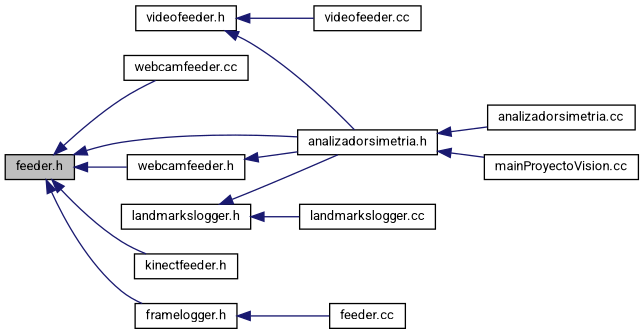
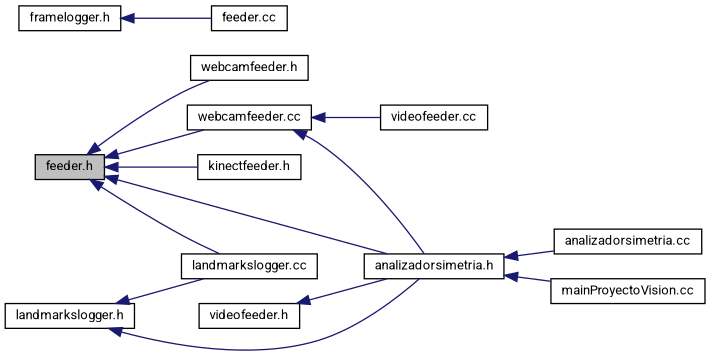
  digraph {
    fontname=Roboto
    rankdir=LR
    node [color=black fillcolor=white fontname=Roboto fontsize=10 shape=record style=filled]
    edge [color=midnightblue dir=back fontname=Roboto fontsize=10 labelfontname=Helvetica labelfontsize=10 style=solid]
    n1 [fillcolor=grey75 fontcolor=black height=0.2 label="feeder.h" width=0.4]
    n2 [height=0.2 label="analizadorsimetria.h" width=0.4]
    n3 [height=0.2 label="webcamfeeder.h" width=0.4]
    n4 [height=0.2 label="webcamfeeder.cc" width=0.4]
    n5 [height=0.2 label="framelogger.h" width=0.4]
    n6 [height=0.2 label="kinectfeeder.h" width=0.4]
    n7 [height=0.2 label="analizadorsimetria.cc" width=0.4]
    n8 [height=0.2 label="mainProyectoVision.cc" width=0.4]
    n9 [height=0.2 label="videofeeder.h" width=0.4]
    n10 [height=0.2 label="videofeeder.cc" width=0.4]
    n11 [height=0.2 label="feeder.cc" width=0.4]
    n12 [height=0.2 label="landmarkslogger.h" width=0.4]
    n13 [height=0.2 label="landmarkslogger.cc" width=0.4]
    n1 -> n2
    n1 -> n3
    n1 -> n4
-   n1 -> n5
+   n1 -> n13
    n1 -> n6
    n2 -> n7
    n2 -> n8
-   n3 -> n2
+   n4 -> n2
    n5 -> n11
    n9 -> n2
-   n9 -> n10
+   n4 -> n10
    n12 -> n2
    n12 -> n13
  }
